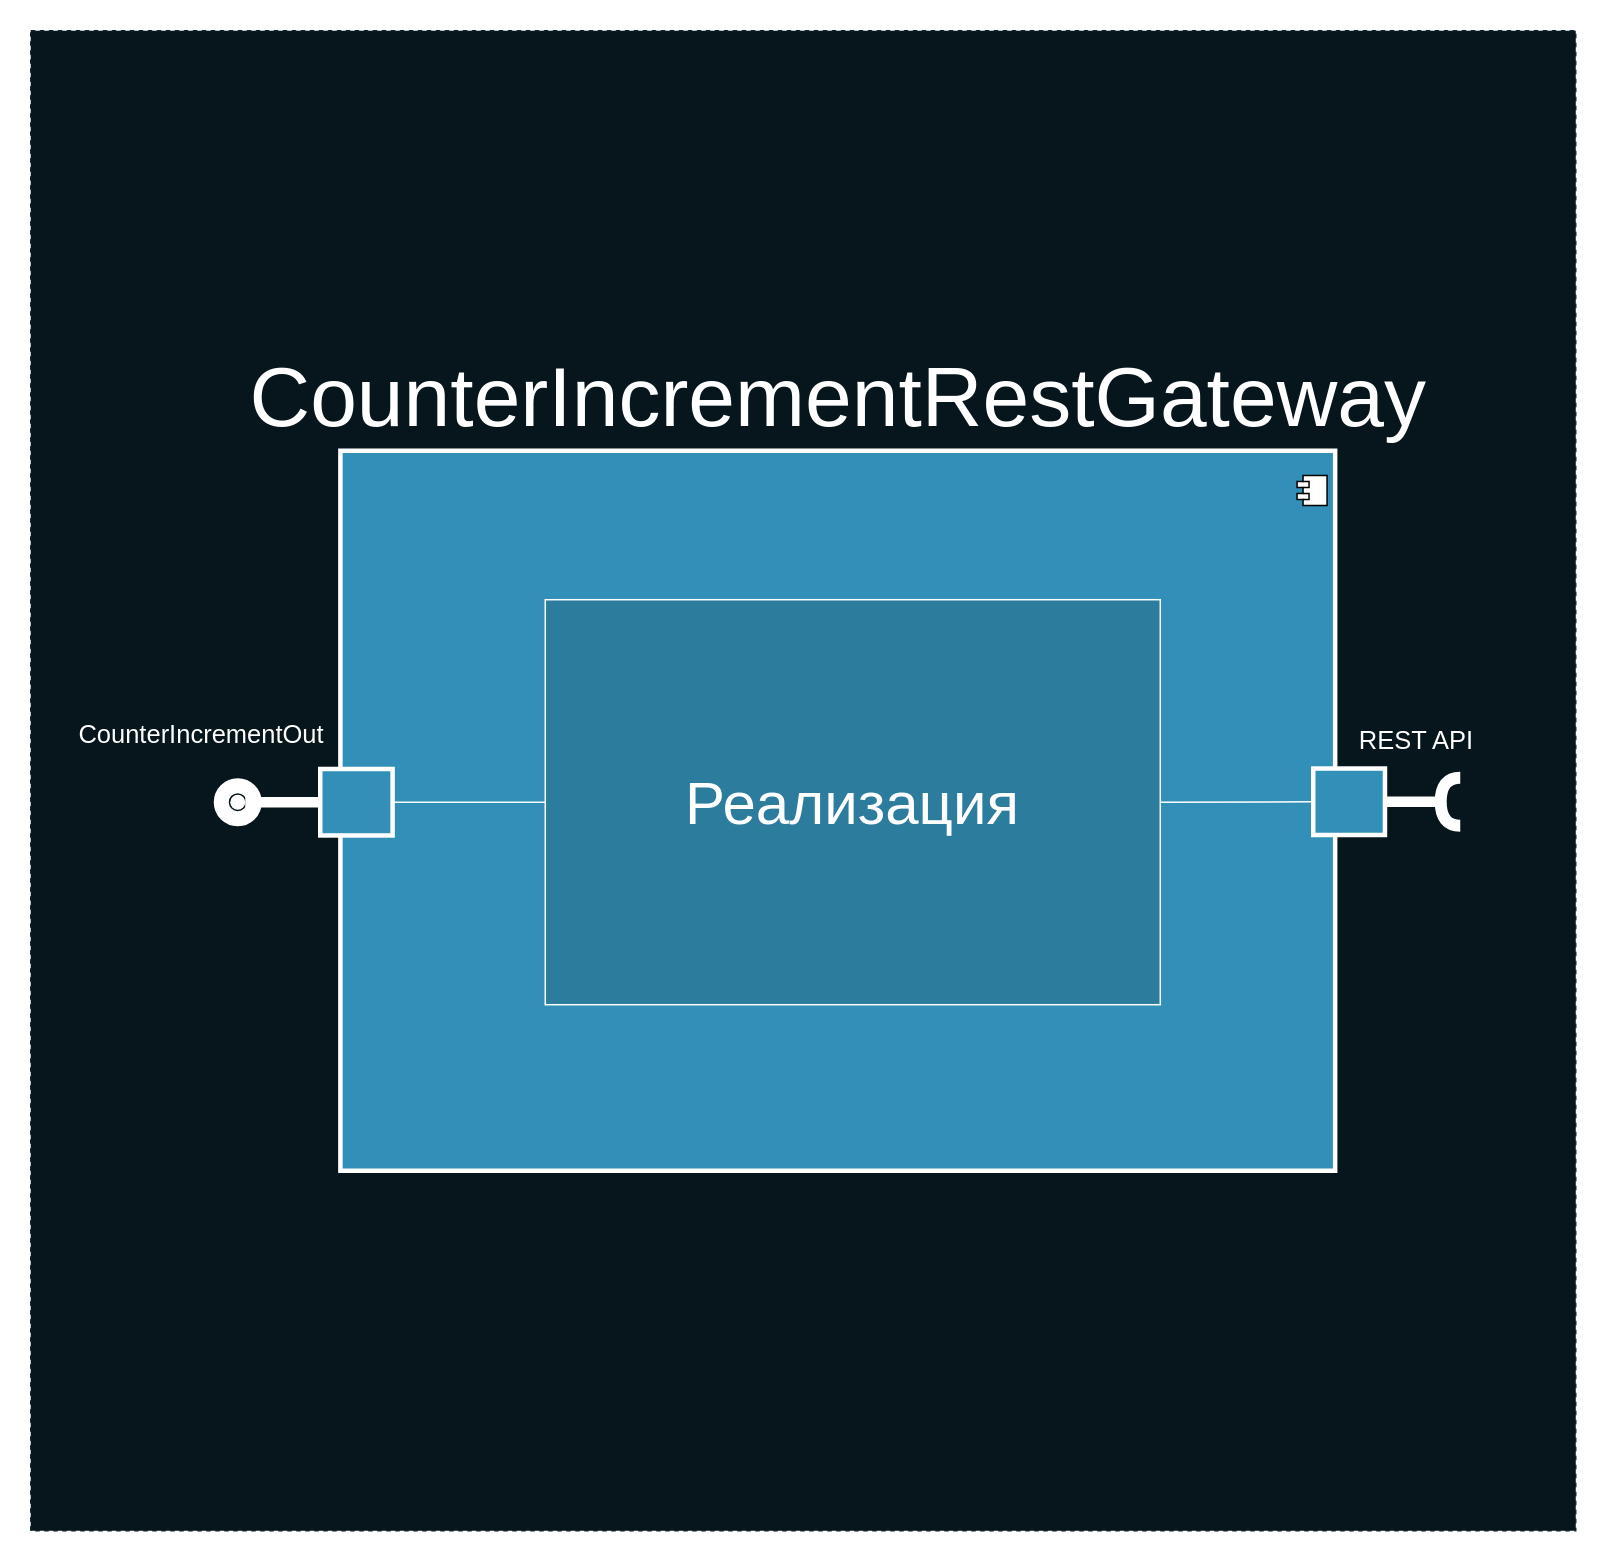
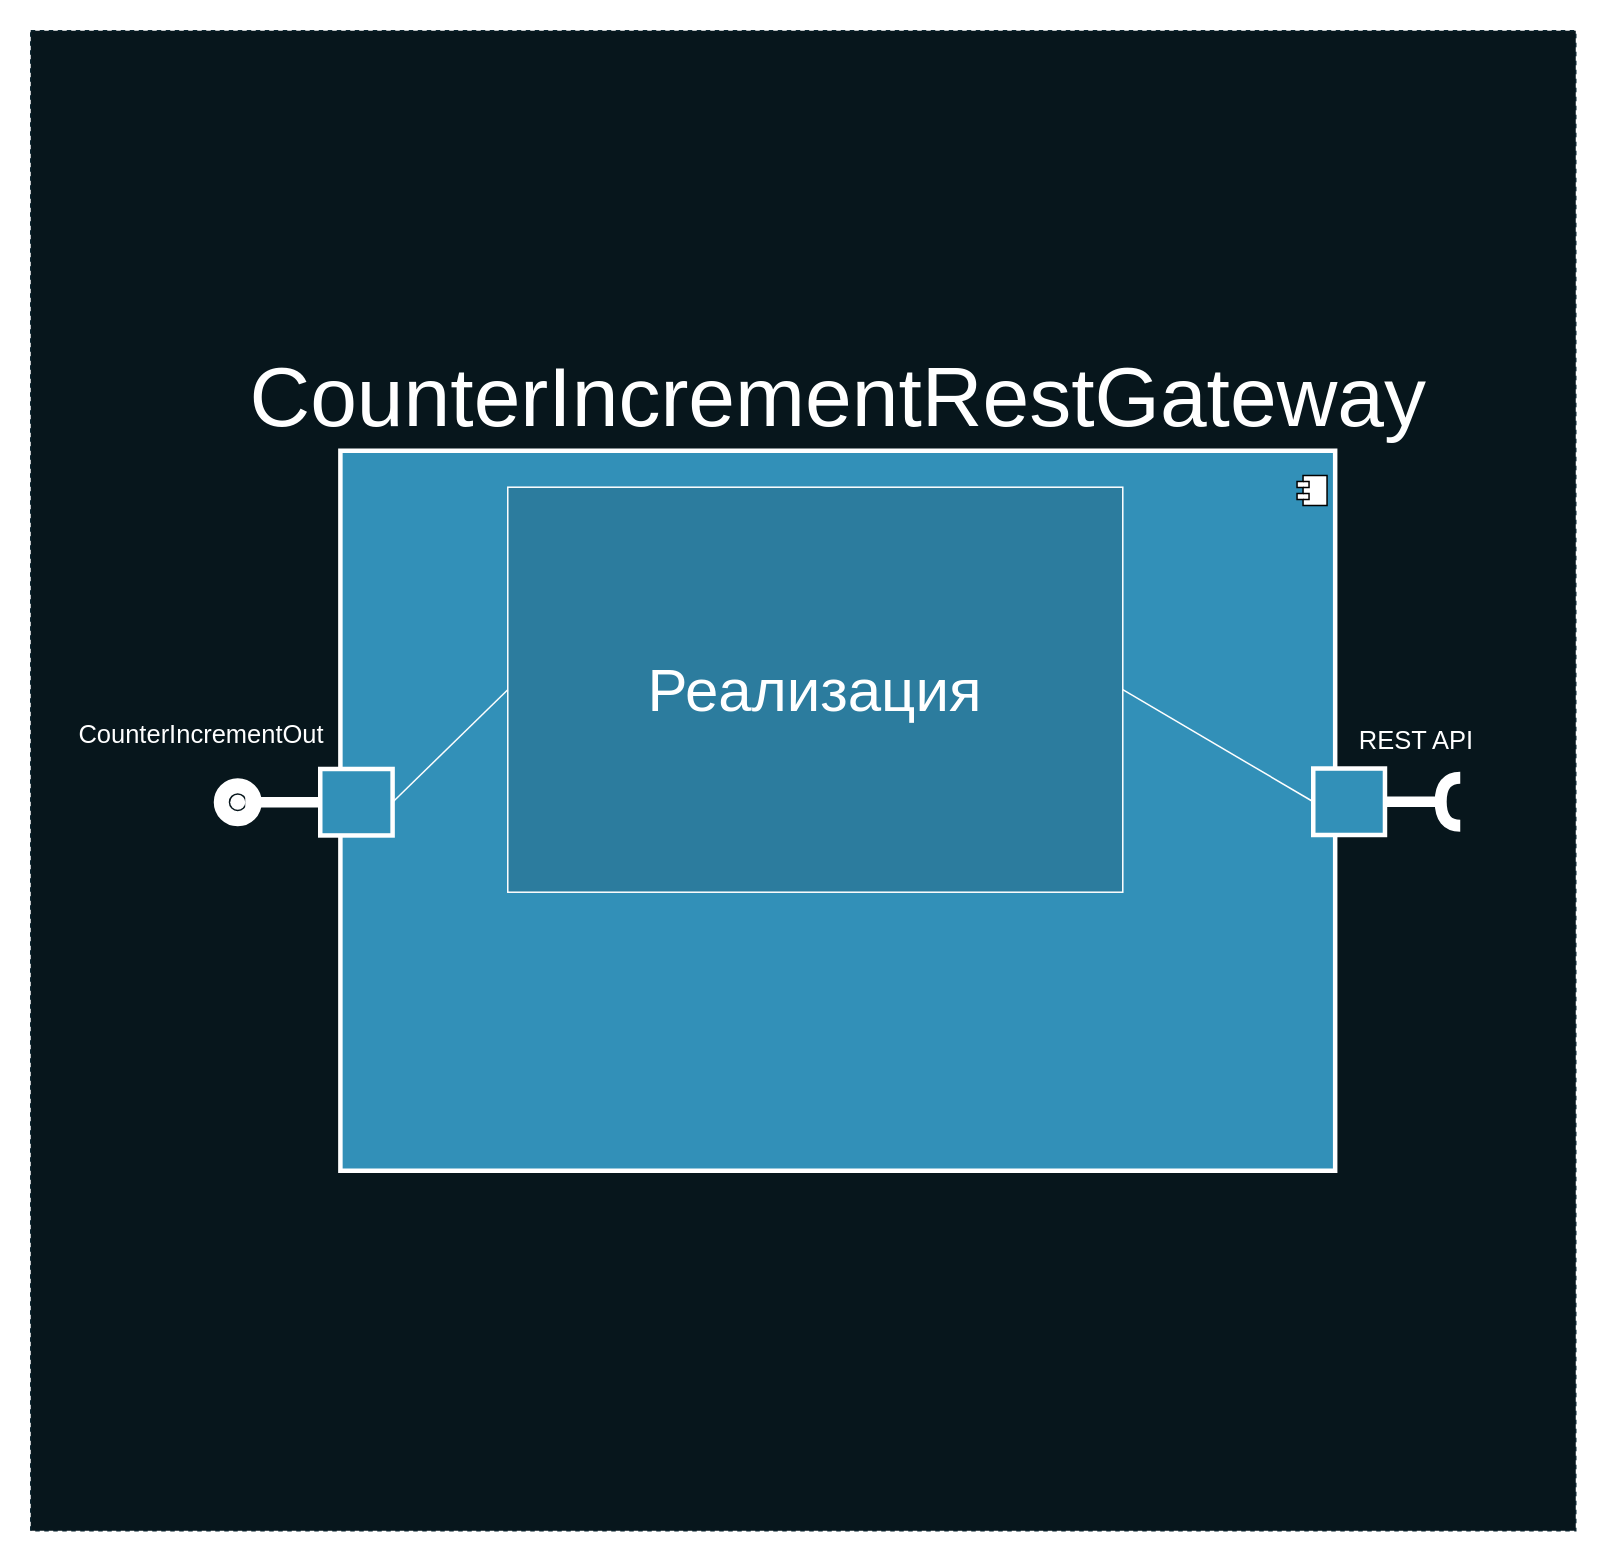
  <mxCell id="0" />
  <mxCell id="1" parent="0" />
  <mxCell id="2" value="" style="rounded=0;whiteSpace=wrap;html=1;fillColor=#07161C;fontSize=30;fontColor=#FFFFFF;strokeColor=#0C242E;dashed=1;" parent="1" vertex="1"><mxGeometry x="20" y="20" width="1030" height="1000" as="geometry" /></mxCell>
  <mxCell id="3" value="" style="group" parent="1" vertex="1" connectable="0"><mxGeometry x="143" y="300" width="820" height="480" as="geometry" /></mxCell>
  <mxCell id="4" value="" style="group" parent="3" vertex="1" connectable="0"><mxGeometry x="816.963" y="218.001" width="13.037" height="31.998" as="geometry" /></mxCell>
  <mxCell id="5" value="" style="shape=requiredInterface;html=1;verticalLabelPosition=bottom;strokeColor=#FFFFFF;strokeWidth=8;fontSize=33;fontColor=#3CBBED;rotation=-180;" parent="4" vertex="1"><mxGeometry width="13.037" height="31.998" as="geometry" /></mxCell>
  <mxCell id="6" value="" style="group" parent="3" vertex="1" connectable="0"><mxGeometry width="787.81" height="480" as="geometry" /></mxCell>
  <mxCell id="7" value="&lt;font style=&quot;font-size: 56px&quot;&gt;CounterIncrementRestGateway&lt;/font&gt;" style="html=1;dropTarget=0;strokeColor=#FFFFFF;strokeWidth=3;fillColor=#3290B8;fontSize=23;fontColor=#FFFFFF;labelPosition=center;verticalLabelPosition=top;align=center;verticalAlign=bottom;" parent="6" vertex="1"><mxGeometry x="83.434" width="663.176" height="480" as="geometry" /></mxCell>
  <mxCell id="8" value="" style="shape=component;jettyWidth=8;jettyHeight=4;" parent="7" vertex="1"><mxGeometry x="1" width="20" height="20" relative="1" as="geometry"><mxPoint x="-25.41" y="16.56" as="offset" /></mxGeometry></mxCell>
  <mxCell id="9" value="&lt;span style=&quot;font-family: monospace ; font-size: 0px&quot;&gt;%3CmxGraphModel%3E%3Croot%3E%3CmxCell%20id%3D%220%22%2F%3E%3CmxCell%20id%3D%221%22%20parent%3D%220%22%2F%3E%3CmxCell%20id%3D%222%22%20value%3D%22%22%20style%3D%22rounded%3D0%3BorthogonalLoop%3D1%3BjettySize%3Dauto%3Bhtml%3D1%3BendArrow%3Dnone%3BendFill%3D0%3BfontSize%3D40%3BfontColor%3D%23FFFFFF%3BstrokeColor%3D%23FFFFFF%3BstrokeWidth%3D4%3BexitX%3D0%3BexitY%3D0.5%3BexitDx%3D0%3BexitDy%3D0%3B%22%20edge%3D%221%22%20parent%3D%221%22%3E%3CmxGeometry%20relative%3D%221%22%20as%3D%22geometry%22%3E%3CmxPoint%20x%3D%22-999.62%22%20y%3D%22171.66%22%20as%3D%22sourcePoint%22%2F%3E%3CmxPoint%20x%3D%22-1029%22%20y%3D%22172%22%20as%3D%22targetPoint%22%2F%3E%3C%2FmxGeometry%3E%3C%2FmxCell%3E%3C%2Froot%3E%3C%2FmxGraphModel%3E&lt;/span&gt;&lt;span style=&quot;font-family: monospace ; font-size: 0px&quot;&gt;%3CmxGraphModel%3E%3Croot%3E%3CmxCell%20id%3D%220%22%2F%3E%3CmxCell%20id%3D%221%22%20parent%3D%220%22%2F%3E%3CmxCell%20id%3D%222%22%20value%3D%22%22%20style%3D%22rounded%3D0%3BorthogonalLoop%3D1%3BjettySize%3Dauto%3Bhtml%3D1%3BendArrow%3Dnone%3BendFill%3D0%3BfontSize%3D40%3BfontColor%3D%23FFFFFF%3BstrokeColor%3D%23FFFFFF%3BstrokeWidth%3D4%3BexitX%3D0%3BexitY%3D0.5%3BexitDx%3D0%3BexitDy%3D0%3B%22%20edge%3D%221%22%20parent%3D%221%22%3E%3CmxGeometry%20relative%3D%221%22%20as%3D%22geometry%22%3E%3CmxPoint%20x%3D%22-999.62%22%20y%3D%22171.66%22%20as%3D%22sourcePoint%22%2F%3E%3CmxPoint%20x%3D%22-1029%22%20y%3D%22172%22%20as%3D%22targetPoint%22%2F%3E%3C%2FmxGeometry%3E%3C%2FmxCell%3E%3C%2Froot%3E%3C%2FmxGraphModel%3E&lt;/span&gt;" style="rounded=0;whiteSpace=wrap;html=1;fillColor=#3290B8;strokeColor=#FFFFFF;strokeWidth=3;" parent="6" vertex="1"><mxGeometry x="732" y="211.85" width="47.81" height="44.31" as="geometry" /></mxCell>
  <mxCell id="10" value="" style="ellipse;whiteSpace=wrap;html=1;fontFamily=Helvetica;fontSize=12;fontColor=#FFFFFF;align=center;strokeColor=#FFFFFF;fillColor=#ffffff;points=[];aspect=fixed;resizable=0;strokeWidth=22;" parent="6" vertex="1"><mxGeometry x="10" y="229.311" width="10" height="10" as="geometry" /></mxCell>
  <mxCell id="11" value="&lt;span style=&quot;font-family: monospace ; font-size: 0px&quot;&gt;%3CmxGraphModel%3E%3Croot%3E%3CmxCell%20id%3D%220%22%2F%3E%3CmxCell%20id%3D%221%22%20parent%3D%220%22%2F%3E%3CmxCell%20id%3D%222%22%20value%3D%22%22%20style%3D%22rounded%3D0%3BorthogonalLoop%3D1%3BjettySize%3Dauto%3Bhtml%3D1%3BendArrow%3Dnone%3BendFill%3D0%3BfontSize%3D40%3BfontColor%3D%23FFFFFF%3BstrokeColor%3D%23FFFFFF%3BstrokeWidth%3D4%3BexitX%3D0%3BexitY%3D0.5%3BexitDx%3D0%3BexitDy%3D0%3B%22%20edge%3D%221%22%20parent%3D%221%22%3E%3CmxGeometry%20relative%3D%221%22%20as%3D%22geometry%22%3E%3CmxPoint%20x%3D%22-999.62%22%20y%3D%22171.66%22%20as%3D%22sourcePoint%22%2F%3E%3CmxPoint%20x%3D%22-1029%22%20y%3D%22172%22%20as%3D%22targetPoint%22%2F%3E%3C%2FmxGeometry%3E%3C%2FmxCell%3E%3C%2Froot%3E%3C%2FmxGraphModel%3E&lt;/span&gt;&lt;span style=&quot;font-family: monospace ; font-size: 0px&quot;&gt;%3CmxGraphModel%3E%3Croot%3E%3CmxCell%20id%3D%220%22%2F%3E%3CmxCell%20id%3D%221%22%20parent%3D%220%22%2F%3E%3CmxCell%20id%3D%222%22%20value%3D%22%22%20style%3D%22rounded%3D0%3BorthogonalLoop%3D1%3BjettySize%3Dauto%3Bhtml%3D1%3BendArrow%3Dnone%3BendFill%3D0%3BfontSize%3D40%3BfontColor%3D%23FFFFFF%3BstrokeColor%3D%23FFFFFF%3BstrokeWidth%3D4%3BexitX%3D0%3BexitY%3D0.5%3BexitDx%3D0%3BexitDy%3D0%3B%22%20edge%3D%221%22%20parent%3D%221%22%3E%3CmxGeometry%20relative%3D%221%22%20as%3D%22geometry%22%3E%3CmxPoint%20x%3D%22-999.62%22%20y%3D%22171.66%22%20as%3D%22sourcePoint%22%2F%3E%3CmxPoint%20x%3D%22-1029%22%20y%3D%22172%22%20as%3D%22targetPoint%22%2F%3E%3C%2FmxGeometry%3E%3C%2FmxCell%3E%3C%2Froot%3E%3C%2FmxGraphModel%3E&lt;/span&gt;" style="rounded=0;whiteSpace=wrap;html=1;fillColor=#3290B8;strokeColor=#FFFFFF;strokeWidth=3;" parent="6" vertex="1"><mxGeometry x="70" y="212.16" width="48.23" height="44.31" as="geometry" /></mxCell>
  <mxCell id="12" value="" style="rounded=0;orthogonalLoop=1;jettySize=auto;html=1;endArrow=none;endFill=0;fontSize=40;fontColor=#FFFFFF;strokeColor=#FFFFFF;strokeWidth=7;exitX=0;exitY=0.5;exitDx=0;exitDy=0;" parent="6" source="11" target="10" edge="1"><mxGeometry relative="1" as="geometry"><mxPoint x="-1659.984" y="107.313" as="sourcePoint" /><mxPoint x="-1549.173" y="107.313" as="targetPoint" /></mxGeometry></mxCell>
- <mxCell id="13" value="&lt;font color=&quot;#ffffff&quot; style=&quot;font-size: 40px&quot;&gt;Реализация&lt;/font&gt;" style="rounded=0;whiteSpace=wrap;html=1;strokeColor=#FFFFFF;fillColor=#2C7C9E;" parent="6" vertex="1"><mxGeometry x="220.02" y="99.31" width="410" height="270" as="geometry" /></mxCell>
+ <mxCell id="13" value="&lt;font color=&quot;#ffffff&quot; style=&quot;font-size: 40px&quot;&gt;Реализация&lt;/font&gt;" style="rounded=0;whiteSpace=wrap;html=1;strokeColor=#FFFFFF;fillColor=#2C7C9E;" parent="6" vertex="1"><mxGeometry x="195.02" y="24.31" width="410" height="270" as="geometry" /></mxCell>
  <mxCell id="14" value="" style="endArrow=none;html=1;strokeColor=#FFFFFF;fontSize=20;endFill=0;strokeWidth=1;exitX=1;exitY=0.5;exitDx=0;exitDy=0;entryX=0;entryY=0.5;entryDx=0;entryDy=0;" parent="6" source="11" target="13" edge="1"><mxGeometry width="50" height="50" relative="1" as="geometry"><mxPoint x="143" y="233" as="sourcePoint" /><mxPoint x="213" y="233.23" as="targetPoint" /></mxGeometry></mxCell>
  <mxCell id="15" value="" style="endArrow=none;html=1;strokeColor=#FFFFFF;fontSize=20;endFill=0;strokeWidth=1;exitX=1;exitY=0.5;exitDx=0;exitDy=0;entryX=0;entryY=0.5;entryDx=0;entryDy=0;" parent="6" source="13" target="9" edge="1"><mxGeometry width="50" height="50" relative="1" as="geometry"><mxPoint x="128.23" y="244.315" as="sourcePoint" /><mxPoint x="230.02" y="244.31" as="targetPoint" /></mxGeometry></mxCell>
  <mxCell id="16" value="" style="rounded=0;orthogonalLoop=1;jettySize=auto;html=1;endArrow=none;endFill=0;fontSize=40;fontColor=#FFFFFF;strokeColor=#FFFFFF;strokeWidth=7;exitX=1;exitY=0.5;exitDx=0;exitDy=0;exitPerimeter=0;entryX=1;entryY=0.5;entryDx=0;entryDy=0;" parent="3" source="5" target="9" edge="1"><mxGeometry relative="1" as="geometry"><mxPoint x="99.952" y="242.001" as="sourcePoint" /><mxPoint x="793.956" y="234.002" as="targetPoint" /></mxGeometry></mxCell>
  <mxCell id="17" value="&lt;font color=&quot;#ffffff&quot; style=&quot;font-size: 17px&quot;&gt;REST API&lt;/font&gt;" style="text;html=1;strokeColor=none;fillColor=none;align=center;verticalAlign=middle;whiteSpace=wrap;rounded=0;fontSize=17;" parent="1" vertex="1"><mxGeometry x="898" y="484" width="92" height="20" as="geometry" /></mxCell>
  <mxCell id="18" value="&lt;font color=&quot;#ffffff&quot; style=&quot;font-size: 17px&quot;&gt;CounterIncrementOut&lt;/font&gt;" style="text;html=1;strokeColor=none;fillColor=none;align=center;verticalAlign=middle;whiteSpace=wrap;rounded=0;fontSize=17;" parent="1" vertex="1"><mxGeometry x="68" y="480" width="132" height="20" as="geometry" /></mxCell>
